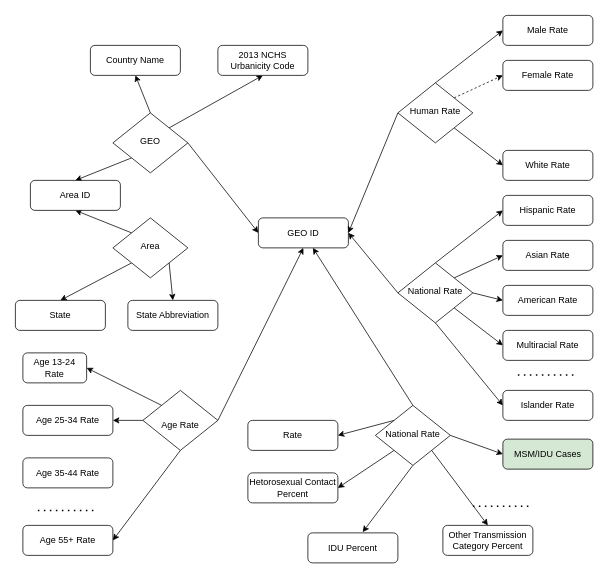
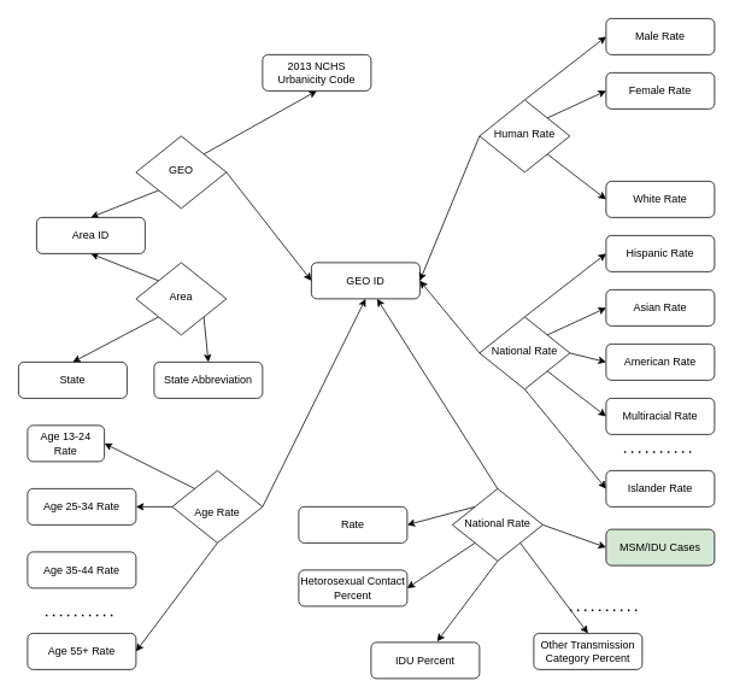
  <mxCell id="0" />
  <mxCell id="1" parent="0" />
  <mxCell id="2" value="GEO ID" style="rounded=1;whiteSpace=wrap;html=1;fontSize=12;glass=0;strokeWidth=1;shadow=0;" parent="1" vertex="1"><mxGeometry x="344" y="290" width="120" height="40" as="geometry" /></mxCell>
- <mxCell id="3" style="edgeStyle=none;rounded=0;orthogonalLoop=1;jettySize=auto;html=1;exitX=0.5;exitY=0;exitDx=0;exitDy=0;entryX=0.5;entryY=1;entryDx=0;entryDy=0;" edge="1" parent="1" source="7" target="8"><mxGeometry relative="1" as="geometry" /></mxCell>
  <mxCell id="4" style="edgeStyle=none;rounded=0;orthogonalLoop=1;jettySize=auto;html=1;exitX=1;exitY=0;exitDx=0;exitDy=0;entryX=0.5;entryY=1;entryDx=0;entryDy=0;" edge="1" parent="1" source="7" target="15"><mxGeometry relative="1" as="geometry" /></mxCell>
  <mxCell id="5" style="edgeStyle=none;rounded=0;orthogonalLoop=1;jettySize=auto;html=1;exitX=0;exitY=1;exitDx=0;exitDy=0;entryX=0.5;entryY=0;entryDx=0;entryDy=0;" edge="1" parent="1" source="7" target="16"><mxGeometry relative="1" as="geometry" /></mxCell>
  <mxCell id="6" style="edgeStyle=none;rounded=0;orthogonalLoop=1;jettySize=auto;html=1;exitX=1;exitY=0.5;exitDx=0;exitDy=0;entryX=0;entryY=0.5;entryDx=0;entryDy=0;" edge="1" parent="1" source="7" target="2"><mxGeometry relative="1" as="geometry" /></mxCell>
  <mxCell id="7" value="GEO" style="rhombus;whiteSpace=wrap;html=1;shadow=0;fontFamily=Helvetica;fontSize=12;align=center;strokeWidth=1;spacing=6;spacingTop=-4;" parent="1" vertex="1"><mxGeometry x="150" y="150" width="100" height="80" as="geometry" /></mxCell>
- <mxCell id="8" value="Country Name" style="rounded=1;whiteSpace=wrap;html=1;fontSize=12;glass=0;strokeWidth=1;shadow=0;" parent="1" vertex="1"><mxGeometry x="120" y="60" width="120" height="40" as="geometry" /></mxCell>
  <mxCell id="9" style="edgeStyle=none;rounded=0;orthogonalLoop=1;jettySize=auto;html=1;exitX=1;exitY=1;exitDx=0;exitDy=0;entryX=0.5;entryY=0;entryDx=0;entryDy=0;" edge="1" parent="1" source="12" target="14"><mxGeometry relative="1" as="geometry" /></mxCell>
  <mxCell id="10" style="edgeStyle=none;rounded=0;orthogonalLoop=1;jettySize=auto;html=1;exitX=0;exitY=1;exitDx=0;exitDy=0;entryX=0.5;entryY=0;entryDx=0;entryDy=0;" edge="1" parent="1" source="12" target="13"><mxGeometry relative="1" as="geometry" /></mxCell>
  <mxCell id="11" style="edgeStyle=none;rounded=0;orthogonalLoop=1;jettySize=auto;html=1;exitX=0;exitY=0;exitDx=0;exitDy=0;entryX=0.5;entryY=1;entryDx=0;entryDy=0;" edge="1" parent="1" source="12" target="16"><mxGeometry relative="1" as="geometry" /></mxCell>
  <mxCell id="12" value="Area" style="rhombus;whiteSpace=wrap;html=1;shadow=0;fontFamily=Helvetica;fontSize=12;align=center;strokeWidth=1;spacing=6;spacingTop=-4;" parent="1" vertex="1"><mxGeometry x="150" y="290" width="100" height="80" as="geometry" /></mxCell>
  <mxCell id="13" value="State" style="rounded=1;whiteSpace=wrap;html=1;fontSize=12;glass=0;strokeWidth=1;shadow=0;" parent="1" vertex="1"><mxGeometry x="20" y="400" width="120" height="40" as="geometry" /></mxCell>
  <mxCell id="14" value="State Abbreviation" style="rounded=1;whiteSpace=wrap;html=1;fontSize=12;glass=0;strokeWidth=1;shadow=0;" parent="1" vertex="1"><mxGeometry x="170" y="400" width="120" height="40" as="geometry" /></mxCell>
  <mxCell id="15" value="&lt;span style=&quot;text-align: left;&quot;&gt;2013 NCHS Urbanicity Code&lt;/span&gt;" style="rounded=1;whiteSpace=wrap;html=1;fontSize=12;glass=0;strokeWidth=1;shadow=0;" vertex="1" parent="1"><mxGeometry x="290" y="60" width="120" height="40" as="geometry" /></mxCell>
  <mxCell id="16" value="&lt;span style=&quot;text-align: left;&quot;&gt;Area ID&lt;/span&gt;" style="rounded=1;whiteSpace=wrap;html=1;fontSize=12;glass=0;strokeWidth=1;shadow=0;" vertex="1" parent="1"><mxGeometry x="40" y="240" width="120" height="40" as="geometry" /></mxCell>
  <mxCell id="17" style="edgeStyle=none;rounded=0;orthogonalLoop=1;jettySize=auto;html=1;exitX=0;exitY=0.5;exitDx=0;exitDy=0;entryX=1;entryY=0.5;entryDx=0;entryDy=0;" edge="1" parent="1" source="21" target="2"><mxGeometry relative="1" as="geometry" /></mxCell>
  <mxCell id="18" style="edgeStyle=none;rounded=0;orthogonalLoop=1;jettySize=auto;html=1;exitX=0.5;exitY=0;exitDx=0;exitDy=0;entryX=0;entryY=0.5;entryDx=0;entryDy=0;" edge="1" parent="1" source="21" target="22"><mxGeometry relative="1" as="geometry" /></mxCell>
- <mxCell id="19" style="edgeStyle=none;rounded=0;orthogonalLoop=1;jettySize=auto;html=1;exitX=1;exitY=0;exitDx=0;exitDy=0;entryX=0;entryY=0.5;entryDx=0;entryDy=0;dashed=1;" edge="1" parent="1" source="21" target="23"><mxGeometry relative="1" as="geometry" /></mxCell>
+ <mxCell id="19" style="edgeStyle=none;rounded=0;orthogonalLoop=1;jettySize=auto;html=1;exitX=1;exitY=0;exitDx=0;exitDy=0;entryX=0;entryY=0.5;entryDx=0;entryDy=0;" edge="1" parent="1" source="21" target="23"><mxGeometry relative="1" as="geometry" /></mxCell>
  <mxCell id="20" style="edgeStyle=none;rounded=0;orthogonalLoop=1;jettySize=auto;html=1;exitX=1;exitY=1;exitDx=0;exitDy=0;entryX=0;entryY=0.5;entryDx=0;entryDy=0;" edge="1" parent="1" source="21" target="24"><mxGeometry relative="1" as="geometry" /></mxCell>
  <mxCell id="21" value="Human Rate" style="rhombus;whiteSpace=wrap;html=1;shadow=0;fontFamily=Helvetica;fontSize=12;align=center;strokeWidth=1;spacing=6;spacingTop=-4;" vertex="1" parent="1"><mxGeometry x="530" y="110" width="100" height="80" as="geometry" /></mxCell>
  <mxCell id="22" value="&lt;span style=&quot;text-align: left;&quot;&gt;Male Rate&lt;/span&gt;" style="rounded=1;whiteSpace=wrap;html=1;fontSize=12;glass=0;strokeWidth=1;shadow=0;" vertex="1" parent="1"><mxGeometry x="670" y="20" width="120" height="40" as="geometry" /></mxCell>
  <mxCell id="23" value="&lt;span style=&quot;text-align: left;&quot;&gt;Female Rate&lt;/span&gt;" style="rounded=1;whiteSpace=wrap;html=1;fontSize=12;glass=0;strokeWidth=1;shadow=0;" vertex="1" parent="1"><mxGeometry x="670" y="80" width="120" height="40" as="geometry" /></mxCell>
  <mxCell id="24" value="&lt;span style=&quot;text-align: left;&quot;&gt;White Rate&lt;/span&gt;" style="rounded=1;whiteSpace=wrap;html=1;fontSize=12;glass=0;strokeWidth=1;shadow=0;" vertex="1" parent="1"><mxGeometry x="670" y="200" width="120" height="40" as="geometry" /></mxCell>
  <mxCell id="25" style="edgeStyle=none;rounded=0;orthogonalLoop=1;jettySize=auto;html=1;exitX=0.5;exitY=0;exitDx=0;exitDy=0;entryX=0;entryY=0.5;entryDx=0;entryDy=0;" edge="1" parent="1" source="31" target="32"><mxGeometry relative="1" as="geometry" /></mxCell>
  <mxCell id="26" style="edgeStyle=none;rounded=0;orthogonalLoop=1;jettySize=auto;html=1;exitX=1;exitY=0;exitDx=0;exitDy=0;entryX=0;entryY=0.5;entryDx=0;entryDy=0;" edge="1" parent="1" source="31" target="33"><mxGeometry relative="1" as="geometry" /></mxCell>
  <mxCell id="27" style="edgeStyle=none;rounded=0;orthogonalLoop=1;jettySize=auto;html=1;exitX=1;exitY=0.5;exitDx=0;exitDy=0;entryX=0;entryY=0.5;entryDx=0;entryDy=0;" edge="1" parent="1" source="31" target="34"><mxGeometry relative="1" as="geometry" /></mxCell>
  <mxCell id="28" style="edgeStyle=none;rounded=0;orthogonalLoop=1;jettySize=auto;html=1;exitX=1;exitY=1;exitDx=0;exitDy=0;entryX=0;entryY=0.5;entryDx=0;entryDy=0;" edge="1" parent="1" source="31" target="35"><mxGeometry relative="1" as="geometry" /></mxCell>
  <mxCell id="29" style="edgeStyle=none;rounded=0;orthogonalLoop=1;jettySize=auto;html=1;exitX=0.5;exitY=1;exitDx=0;exitDy=0;entryX=0;entryY=0.5;entryDx=0;entryDy=0;" edge="1" parent="1" source="31" target="36"><mxGeometry relative="1" as="geometry" /></mxCell>
  <mxCell id="30" style="edgeStyle=none;rounded=0;orthogonalLoop=1;jettySize=auto;html=1;exitX=0;exitY=0.5;exitDx=0;exitDy=0;entryX=1;entryY=0.5;entryDx=0;entryDy=0;" edge="1" parent="1" source="31" target="2"><mxGeometry relative="1" as="geometry" /></mxCell>
  <mxCell id="31" value="National Rate" style="rhombus;whiteSpace=wrap;html=1;shadow=0;fontFamily=Helvetica;fontSize=12;align=center;strokeWidth=1;spacing=6;spacingTop=-4;" vertex="1" parent="1"><mxGeometry x="530" y="350" width="100" height="80" as="geometry" /></mxCell>
  <mxCell id="32" value="&lt;span style=&quot;text-align: left;&quot;&gt;Hispanic Rate&lt;/span&gt;" style="rounded=1;whiteSpace=wrap;html=1;fontSize=12;glass=0;strokeWidth=1;shadow=0;" vertex="1" parent="1"><mxGeometry x="670" y="260" width="120" height="40" as="geometry" /></mxCell>
  <mxCell id="33" value="&lt;span style=&quot;text-align: left;&quot;&gt;Asian Rate&lt;/span&gt;" style="rounded=1;whiteSpace=wrap;html=1;fontSize=12;glass=0;strokeWidth=1;shadow=0;" vertex="1" parent="1"><mxGeometry x="670" y="320" width="120" height="40" as="geometry" /></mxCell>
  <mxCell id="34" value="&lt;span style=&quot;text-align: left;&quot;&gt;American Rate&lt;/span&gt;" style="rounded=1;whiteSpace=wrap;html=1;fontSize=12;glass=0;strokeWidth=1;shadow=0;" vertex="1" parent="1"><mxGeometry x="670" y="380" width="120" height="40" as="geometry" /></mxCell>
  <mxCell id="35" value="&lt;span style=&quot;text-align: left;&quot;&gt;Multiracial Rate&lt;/span&gt;" style="rounded=1;whiteSpace=wrap;html=1;fontSize=12;glass=0;strokeWidth=1;shadow=0;" vertex="1" parent="1"><mxGeometry x="670" y="440" width="120" height="40" as="geometry" /></mxCell>
  <mxCell id="36" value="&lt;span style=&quot;text-align: left;&quot;&gt;Islander Rate&lt;/span&gt;" style="rounded=1;whiteSpace=wrap;html=1;fontSize=12;glass=0;strokeWidth=1;shadow=0;" vertex="1" parent="1"><mxGeometry x="670" y="520" width="120" height="40" as="geometry" /></mxCell>
  <mxCell id="37" value="" style="endArrow=none;dashed=1;html=1;dashPattern=1 3;strokeWidth=2;rounded=0;" edge="1" parent="1"><mxGeometry width="50" height="50" relative="1" as="geometry"><mxPoint x="690" y="499.5" as="sourcePoint" /><mxPoint x="770" y="499.5" as="targetPoint" /></mxGeometry></mxCell>
  <mxCell id="38" style="edgeStyle=none;rounded=0;orthogonalLoop=1;jettySize=auto;html=1;exitX=0;exitY=0;exitDx=0;exitDy=0;entryX=1;entryY=0.5;entryDx=0;entryDy=0;" edge="1" parent="1" source="42" target="43"><mxGeometry relative="1" as="geometry" /></mxCell>
  <mxCell id="39" style="edgeStyle=none;rounded=0;orthogonalLoop=1;jettySize=auto;html=1;exitX=0;exitY=0.5;exitDx=0;exitDy=0;entryX=1;entryY=0.5;entryDx=0;entryDy=0;" edge="1" parent="1" source="42" target="46"><mxGeometry relative="1" as="geometry" /></mxCell>
  <mxCell id="40" style="edgeStyle=none;rounded=0;orthogonalLoop=1;jettySize=auto;html=1;exitX=0.5;exitY=1;exitDx=0;exitDy=0;entryX=1;entryY=0.5;entryDx=0;entryDy=0;" edge="1" parent="1" source="42" target="44"><mxGeometry relative="1" as="geometry" /></mxCell>
  <mxCell id="41" style="edgeStyle=none;rounded=0;orthogonalLoop=1;jettySize=auto;html=1;exitX=1;exitY=0.5;exitDx=0;exitDy=0;entryX=0.5;entryY=1;entryDx=0;entryDy=0;" edge="1" parent="1" source="42" target="2"><mxGeometry relative="1" as="geometry" /></mxCell>
  <mxCell id="42" value="&lt;br&gt;Age Rate" style="rhombus;whiteSpace=wrap;html=1;shadow=0;fontFamily=Helvetica;fontSize=12;align=center;strokeWidth=1;spacing=6;spacingTop=-4;" vertex="1" parent="1"><mxGeometry x="190" y="520" width="100" height="80" as="geometry" /></mxCell>
  <mxCell id="43" value="&lt;span style=&quot;text-align: left;&quot;&gt;Age 13-24 Rate&lt;/span&gt;" style="rounded=1;whiteSpace=wrap;html=1;fontSize=12;glass=0;strokeWidth=1;shadow=0;" vertex="1" parent="1"><mxGeometry x="30" y="470" width="85" height="40" as="geometry" /></mxCell>
  <mxCell id="44" value="&lt;span style=&quot;text-align: left;&quot;&gt;Age 55+ Rate&lt;/span&gt;" style="rounded=1;whiteSpace=wrap;html=1;fontSize=12;glass=0;strokeWidth=1;shadow=0;" vertex="1" parent="1"><mxGeometry x="30" y="700" width="120" height="40" as="geometry" /></mxCell>
  <mxCell id="45" value="&lt;span style=&quot;text-align: left;&quot;&gt;Age 35-44 Rate&lt;/span&gt;" style="rounded=1;whiteSpace=wrap;html=1;fontSize=12;glass=0;strokeWidth=1;shadow=0;" vertex="1" parent="1"><mxGeometry x="30" y="610" width="120" height="40" as="geometry" /></mxCell>
  <mxCell id="46" value="&lt;span style=&quot;text-align: left;&quot;&gt;Age 25-34 Rate&lt;/span&gt;" style="rounded=1;whiteSpace=wrap;html=1;fontSize=12;glass=0;strokeWidth=1;shadow=0;" vertex="1" parent="1"><mxGeometry x="30" y="540" width="120" height="40" as="geometry" /></mxCell>
  <mxCell id="47" value="" style="endArrow=none;dashed=1;html=1;dashPattern=1 3;strokeWidth=2;rounded=0;" edge="1" parent="1"><mxGeometry width="50" height="50" relative="1" as="geometry"><mxPoint x="50" y="680" as="sourcePoint" /><mxPoint x="130" y="680" as="targetPoint" /></mxGeometry></mxCell>
  <mxCell id="48" style="edgeStyle=none;rounded=0;orthogonalLoop=1;jettySize=auto;html=1;exitX=0;exitY=0;exitDx=0;exitDy=0;entryX=1;entryY=0.5;entryDx=0;entryDy=0;" edge="1" parent="1" source="54" target="55"><mxGeometry relative="1" as="geometry" /></mxCell>
  <mxCell id="49" style="edgeStyle=none;rounded=0;orthogonalLoop=1;jettySize=auto;html=1;exitX=0;exitY=1;exitDx=0;exitDy=0;entryX=1;entryY=0.5;entryDx=0;entryDy=0;" edge="1" parent="1" source="54" target="59"><mxGeometry relative="1" as="geometry" /></mxCell>
  <mxCell id="50" style="edgeStyle=none;rounded=0;orthogonalLoop=1;jettySize=auto;html=1;exitX=0.5;exitY=1;exitDx=0;exitDy=0;entryX=0.609;entryY=-0.025;entryDx=0;entryDy=0;entryPerimeter=0;" edge="1" parent="1" source="54" target="58"><mxGeometry relative="1" as="geometry" /></mxCell>
  <mxCell id="51" style="edgeStyle=none;rounded=0;orthogonalLoop=1;jettySize=auto;html=1;exitX=1;exitY=1;exitDx=0;exitDy=0;entryX=0.5;entryY=0;entryDx=0;entryDy=0;" edge="1" parent="1" source="54" target="57"><mxGeometry relative="1" as="geometry" /></mxCell>
  <mxCell id="52" style="edgeStyle=none;rounded=0;orthogonalLoop=1;jettySize=auto;html=1;exitX=1;exitY=0.5;exitDx=0;exitDy=0;entryX=0;entryY=0.5;entryDx=0;entryDy=0;" edge="1" parent="1" source="54" target="56"><mxGeometry relative="1" as="geometry" /></mxCell>
  <mxCell id="53" style="edgeStyle=none;rounded=0;orthogonalLoop=1;jettySize=auto;html=1;exitX=0.5;exitY=0;exitDx=0;exitDy=0;" edge="1" parent="1" source="54" target="2"><mxGeometry relative="1" as="geometry" /></mxCell>
  <mxCell id="54" value="National Rate" style="rhombus;whiteSpace=wrap;html=1;shadow=0;fontFamily=Helvetica;fontSize=12;align=center;strokeWidth=1;spacing=6;spacingTop=-4;" vertex="1" parent="1"><mxGeometry x="500" y="540" width="100" height="80" as="geometry" /></mxCell>
  <mxCell id="55" value="&lt;span style=&quot;text-align: left;&quot;&gt;Rate&lt;/span&gt;" style="rounded=1;whiteSpace=wrap;html=1;fontSize=12;glass=0;strokeWidth=1;shadow=0;" vertex="1" parent="1"><mxGeometry x="330" y="560" width="120" height="40" as="geometry" /></mxCell>
  <mxCell id="56" value="&lt;span style=&quot;text-align: left;&quot;&gt;MSM/IDU Cases&lt;/span&gt;" style="rounded=1;whiteSpace=wrap;html=1;fontSize=12;glass=0;strokeWidth=1;shadow=0;fillColor=#d5e8d4;" vertex="1" parent="1"><mxGeometry x="670" y="585" width="120" height="40" as="geometry" /></mxCell>
  <mxCell id="57" value="&lt;span style=&quot;text-align: left;&quot;&gt;Other Transmission Category Percent&lt;/span&gt;" style="rounded=1;whiteSpace=wrap;html=1;fontSize=12;glass=0;strokeWidth=1;shadow=0;" vertex="1" parent="1"><mxGeometry x="590" y="700" width="120" height="40" as="geometry" /></mxCell>
  <mxCell id="58" value="&lt;span style=&quot;text-align: left;&quot;&gt;IDU Percent&lt;/span&gt;" style="rounded=1;whiteSpace=wrap;html=1;fontSize=12;glass=0;strokeWidth=1;shadow=0;" vertex="1" parent="1"><mxGeometry x="410" y="710" width="120" height="40" as="geometry" /></mxCell>
  <mxCell id="59" value="&lt;span style=&quot;text-align: left;&quot;&gt;Hetorosexual Contact Percent&lt;/span&gt;" style="rounded=1;whiteSpace=wrap;html=1;fontSize=12;glass=0;strokeWidth=1;shadow=0;" vertex="1" parent="1"><mxGeometry x="330" y="630" width="120" height="40" as="geometry" /></mxCell>
  <mxCell id="60" value="" style="endArrow=none;dashed=1;html=1;dashPattern=1 3;strokeWidth=2;rounded=0;" edge="1" parent="1"><mxGeometry width="50" height="50" relative="1" as="geometry"><mxPoint x="630" y="674.5" as="sourcePoint" /><mxPoint x="710" y="674.5" as="targetPoint" /></mxGeometry></mxCell>
